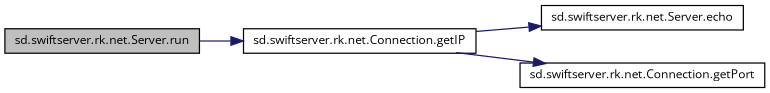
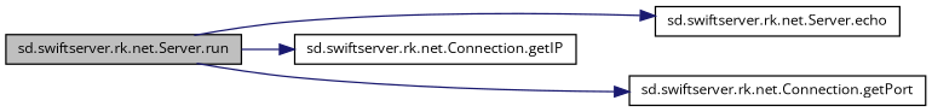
  digraph {
    fontname="Open Sans"
    rankdir=LR
    node [color=black fillcolor=white fontname="Open Sans" fontsize=10 shape=record style=filled]
    edge [color=midnightblue fontname="Open Sans" fontsize=10 labelfontname=Helvetica labelfontsize=10 style=solid]
    n1 [fillcolor=grey75 fontcolor=black height=0.2 label="sd.swiftserver.rk.net.Server.run" width=0.4]
    n2 [height=0.2 label="sd.swiftserver.rk.net.Server.echo" width=0.4]
    n3 [height=0.2 label="sd.swiftserver.rk.net.Connection.getIP" width=0.4]
    n4 [height=0.2 label="sd.swiftserver.rk.net.Connection.getPort" width=0.4]
-   n3 -> n2
+   n1 -> n2
    n1 -> n3
-   n3 -> n4
+   n1 -> n4
  }
